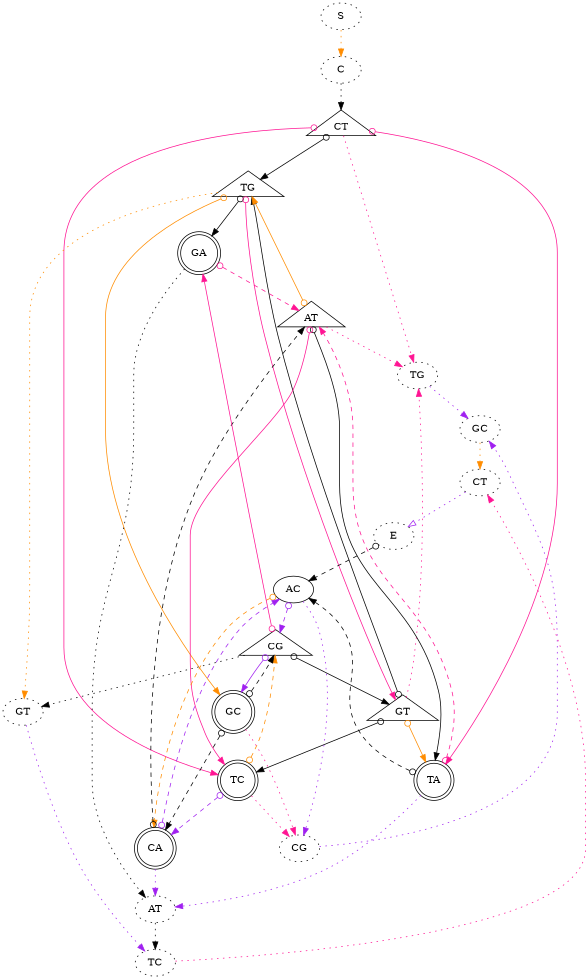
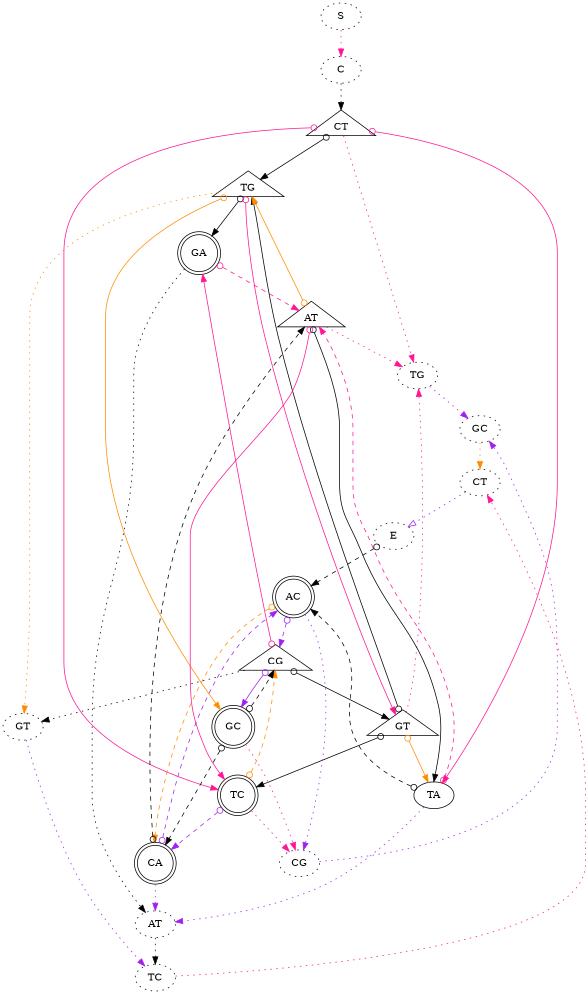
  digraph {
    rankdir=TB
    edge [color=black style=dotted arrowtail=odot dir=both]
    n1 [label=S style=dotted]
    n2 [label=C style=dotted]
    n3 [label=CT shape=triangle]
    n4 [label=TG shape=triangle]
-   n5 [label=TA shape=doublecircle]
+   n5 [label=TA shape=ellipse]
    n6 [label=TC shape=doublecircle]
    n7 [label=TG style=dotted]
    n8 [label=GA shape=doublecircle]
    n9 [label=GT shape=triangle]
    n10 [label=GC shape=doublecircle]
    n11 [label=GT style=dotted]
    n12 [label=AT shape=triangle]
-   n13 [label=AC shape=ellipse]
+   n13 [label=AC shape=doublecircle]
    n14 [label=AT style=dotted]
    n15 [label=CA shape=doublecircle]
    n16 [label=CG shape=triangle]
    n17 [label=CG style=dotted]
    n18 [label=GC style=dotted]
    n19 [label=TC style=dotted]
    n20 [label=CT style=dotted]
    n21 [label=E style=dotted]
-   n1 -> n2 [color=darkorange arrowtail="" dir=""]
+   n1 -> n2 [color=deeppink arrowtail="" dir=""]
    n2 -> n3 [arrowtail="" dir=""]
    n3 -> n4 [style=solid]
    n3 -> n5 [color=deeppink style=solid]
    n3 -> n6 [color=deeppink style=solid]
    n3 -> n7 [color=deeppink arrowtail="" dir=""]
    n4 -> n8 [style=solid]
    n4 -> n9 [color=deeppink style=solid]
    n4 -> n10 [color=darkorange style=solid]
    n4 -> n11 [color=darkorange arrowtail="" dir=""]
    n5 -> n12 [color=deeppink style=dashed]
    n5 -> n13 [style=dashed]
    n5 -> n14 [color=purple arrowtail="" dir=""]
    n6 -> n15 [color=purple style=dashed]
    n6 -> n16 [color=darkorange style=dashed]
    n6 -> n17 [color=deeppink arrowtail="" dir=""]
    n7 -> n18 [color=purple arrowtail="" dir=""]
    n8 -> n12 [color=deeppink style=dashed]
    n8 -> n14 [arrowtail="" dir=""]
    n9 -> n4 [style=solid]
    n9 -> n5 [color=darkorange style=solid]
    n9 -> n6 [style=solid]
    n9 -> n7 [color=deeppink arrowtail="" dir=""]
    n10 -> n15 [style=dashed]
    n10 -> n16 [style=dashed]
    n10 -> n17 [color=deeppink arrowtail="" dir=""]
    n11 -> n19 [color=purple arrowtail="" dir=""]
    n12 -> n4 [color=darkorange style=solid]
    n12 -> n5 [style=solid]
    n12 -> n6 [color=deeppink style=solid]
    n12 -> n7 [color=deeppink arrowtail="" dir=""]
    n13 -> n15 [color=darkorange style=dashed]
    n13 -> n16 [color=purple style=dashed]
    n13 -> n17 [color=purple arrowtail="" dir=""]
    n14 -> n19 [arrowtail="" dir=""]
    n15 -> n12 [style=dashed]
    n15 -> n13 [color=purple style=dashed]
    n15 -> n14 [color=purple arrowtail="" dir=""]
    n16 -> n8 [color=deeppink style=solid]
    n16 -> n9 [style=solid]
    n16 -> n10 [color=purple style=solid]
    n16 -> n11 [arrowtail="" dir=""]
    n17 -> n18 [color=purple arrowtail="" dir=""]
    n18 -> n20 [color=darkorange arrowtail="" dir=""]
    n19 -> n20 [color=deeppink arrowtail="" dir=""]
    n20 -> n21 [arrowhead=empty color=purple arrowtail="" dir=""]
    n21 -> n13 [style=dashed]
  }
